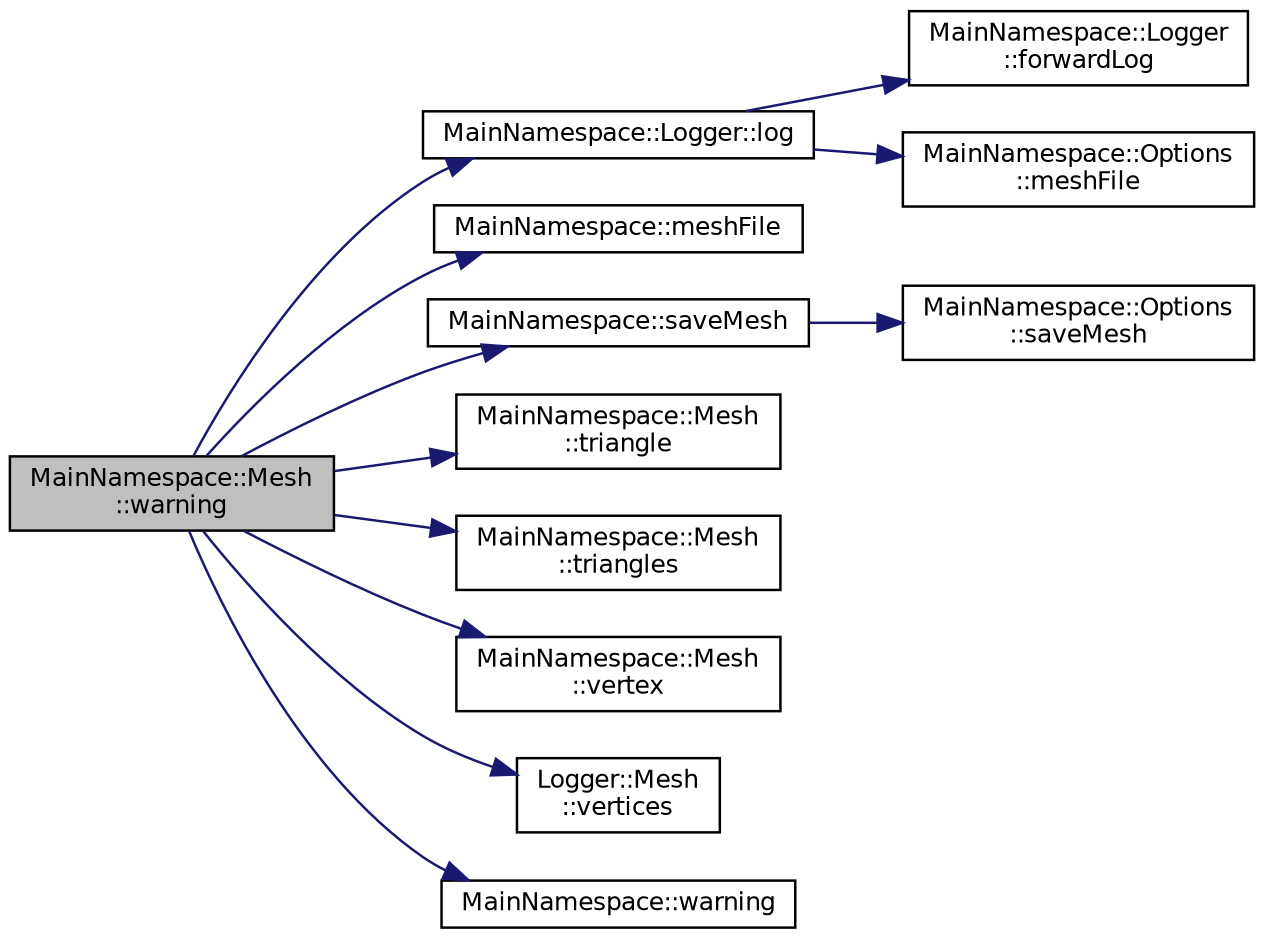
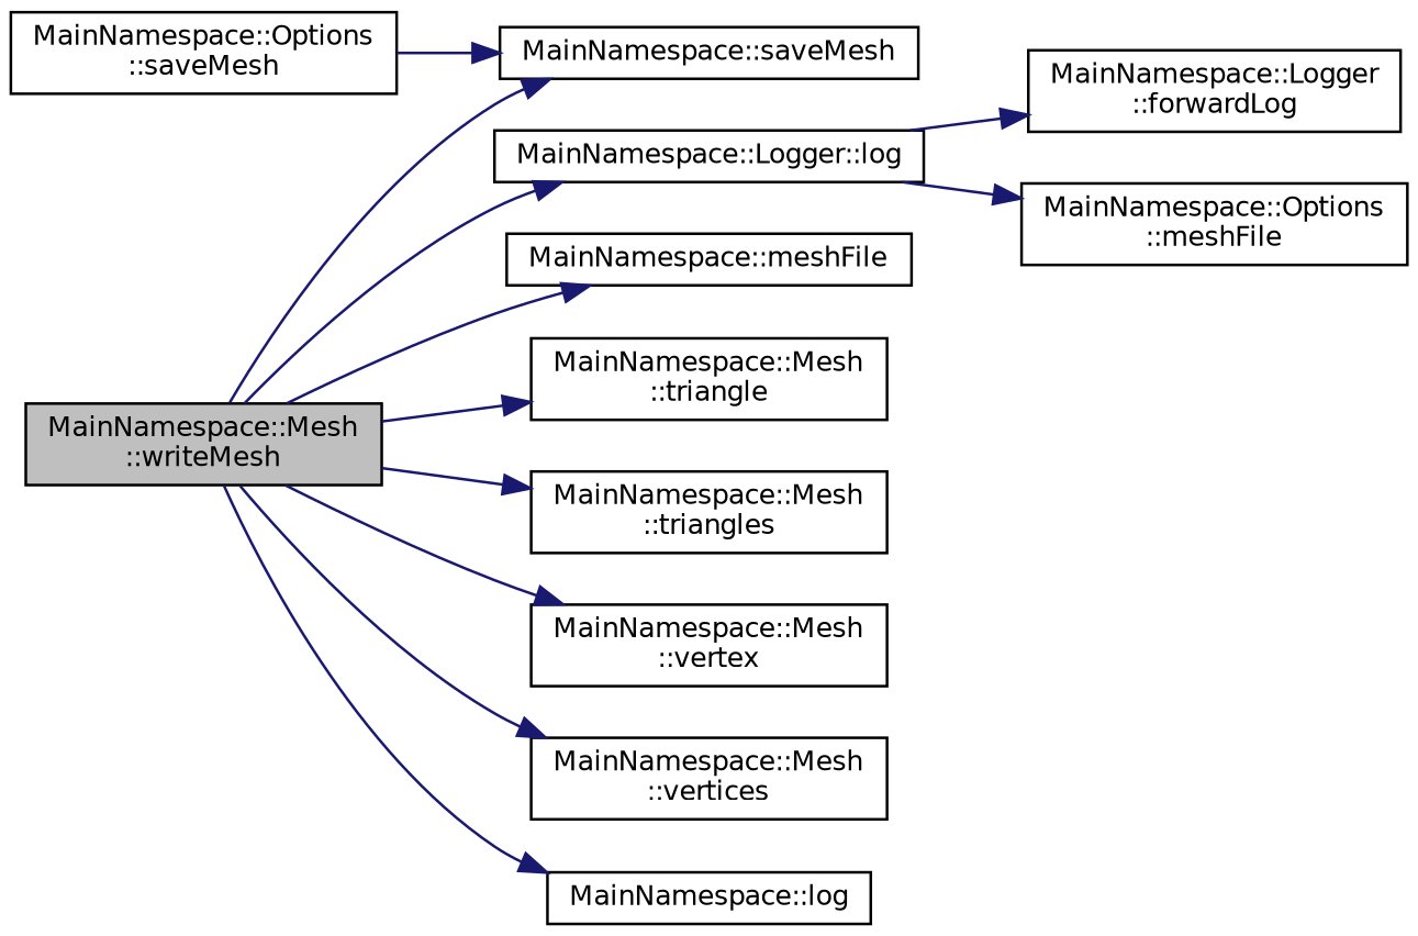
  digraph {
    rankdir=LR
    node [color=black fillcolor=white fontname=Helvetica fontsize=10 shape=record style=filled]
    edge [color=midnightblue fontname=Helvetica fontsize=10 labelfontname=Helvetica labelfontsize=10 style=solid]
-   n1 [fillcolor=grey75 fontcolor=black height=0.2 label="MainNamespace::Mesh\l::warning" width=0.4]
+   n1 [fillcolor=grey75 fontcolor=black height=0.2 label="MainNamespace::Mesh\l::writeMesh" width=0.4]
    n2 [height=0.2 label="MainNamespace::Logger::log" width=0.4]
    n3 [height=0.2 label="MainNamespace::meshFile" width=0.4]
    n4 [height=0.2 label="MainNamespace::saveMesh" width=0.4]
    n5 [height=0.2 label="MainNamespace::Mesh\l::triangle" width=0.4]
    n6 [height=0.2 label="MainNamespace::Mesh\l::triangles" width=0.4]
    n7 [height=0.2 label="MainNamespace::Mesh\l::vertex" width=0.4]
-   n8 [height=0.2 label="Logger::Mesh\l::vertices" width=0.4]
-   n9 [height=0.2 label="MainNamespace::warning" width=0.4]
+   n8 [height=0.2 label="MainNamespace::Mesh\l::vertices" width=0.4]
+   n9 [height=0.2 label="MainNamespace::log" width=0.4]
    n10 [height=0.2 label="MainNamespace::Logger\l::forwardLog" width=0.4]
    n11 [height=0.2 label="MainNamespace::Options\l::meshFile" width=0.4]
    n12 [height=0.2 label="MainNamespace::Options\l::saveMesh" width=0.4]
    n1 -> n2
    n1 -> n3
    n1 -> n4
    n1 -> n5
    n1 -> n6
    n1 -> n7
    n1 -> n8
    n1 -> n9
    n2 -> n10
    n2 -> n11
-   n4 -> n12
+   n12 -> n4
  }
